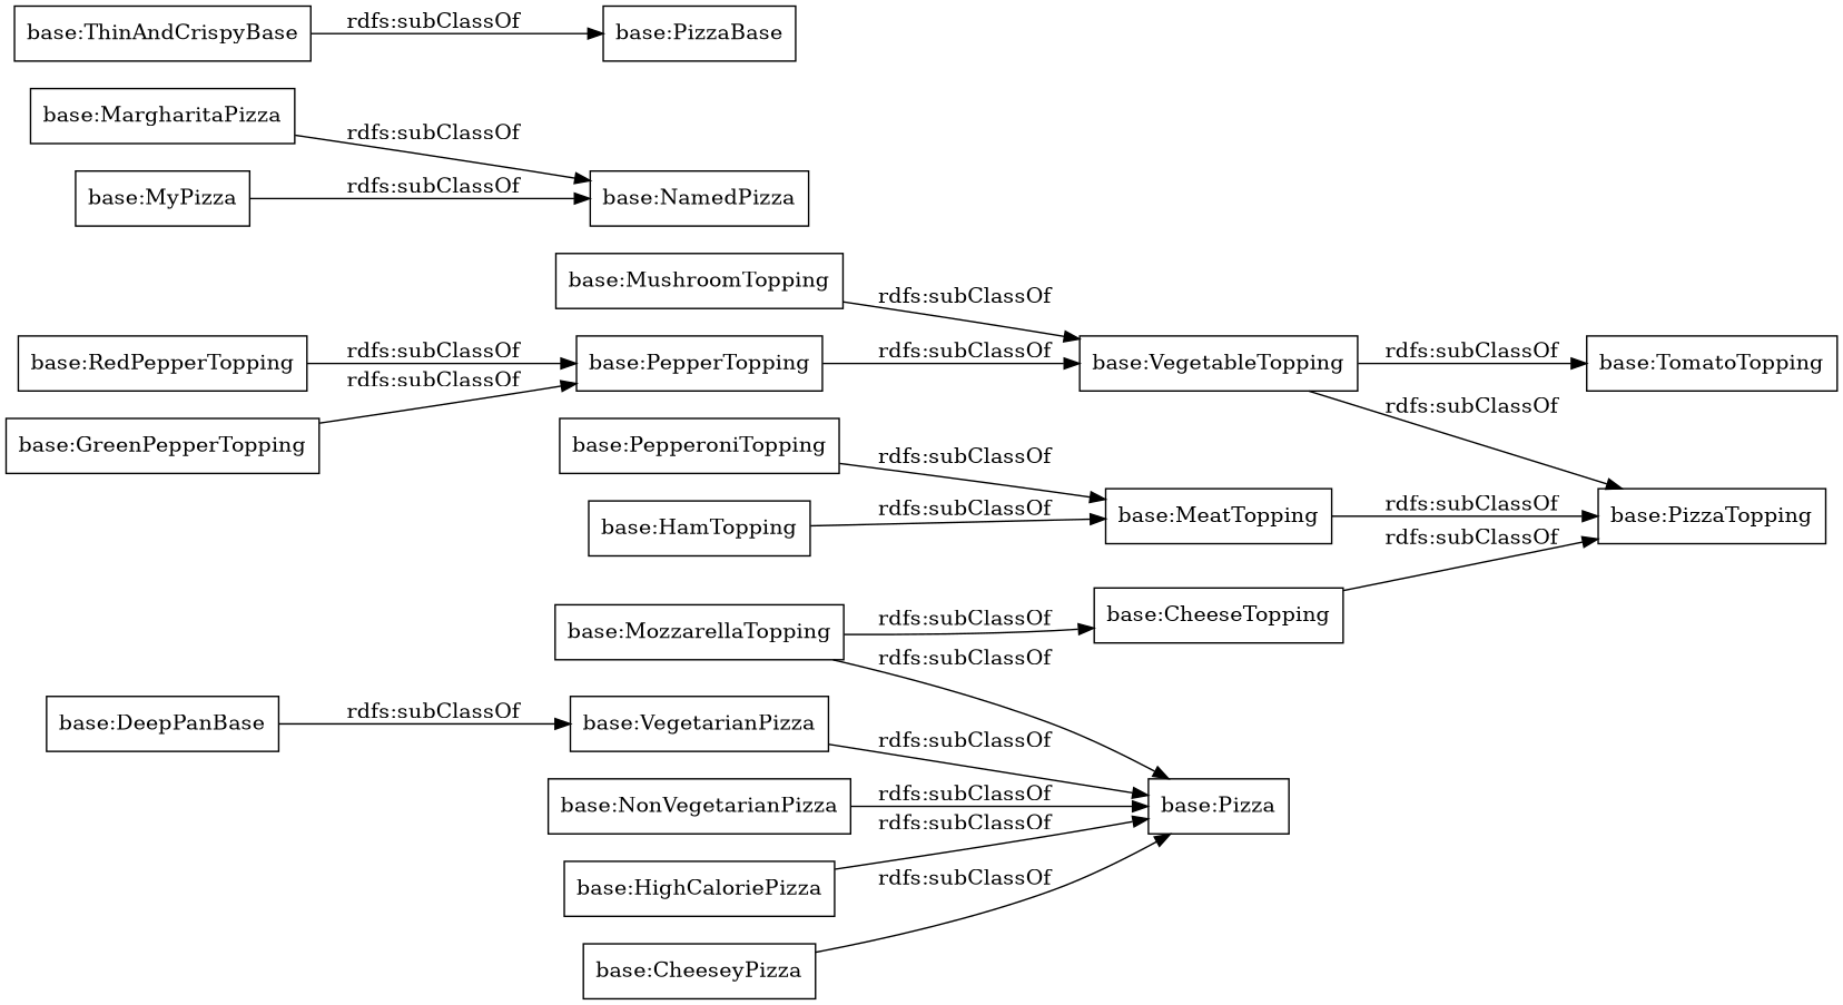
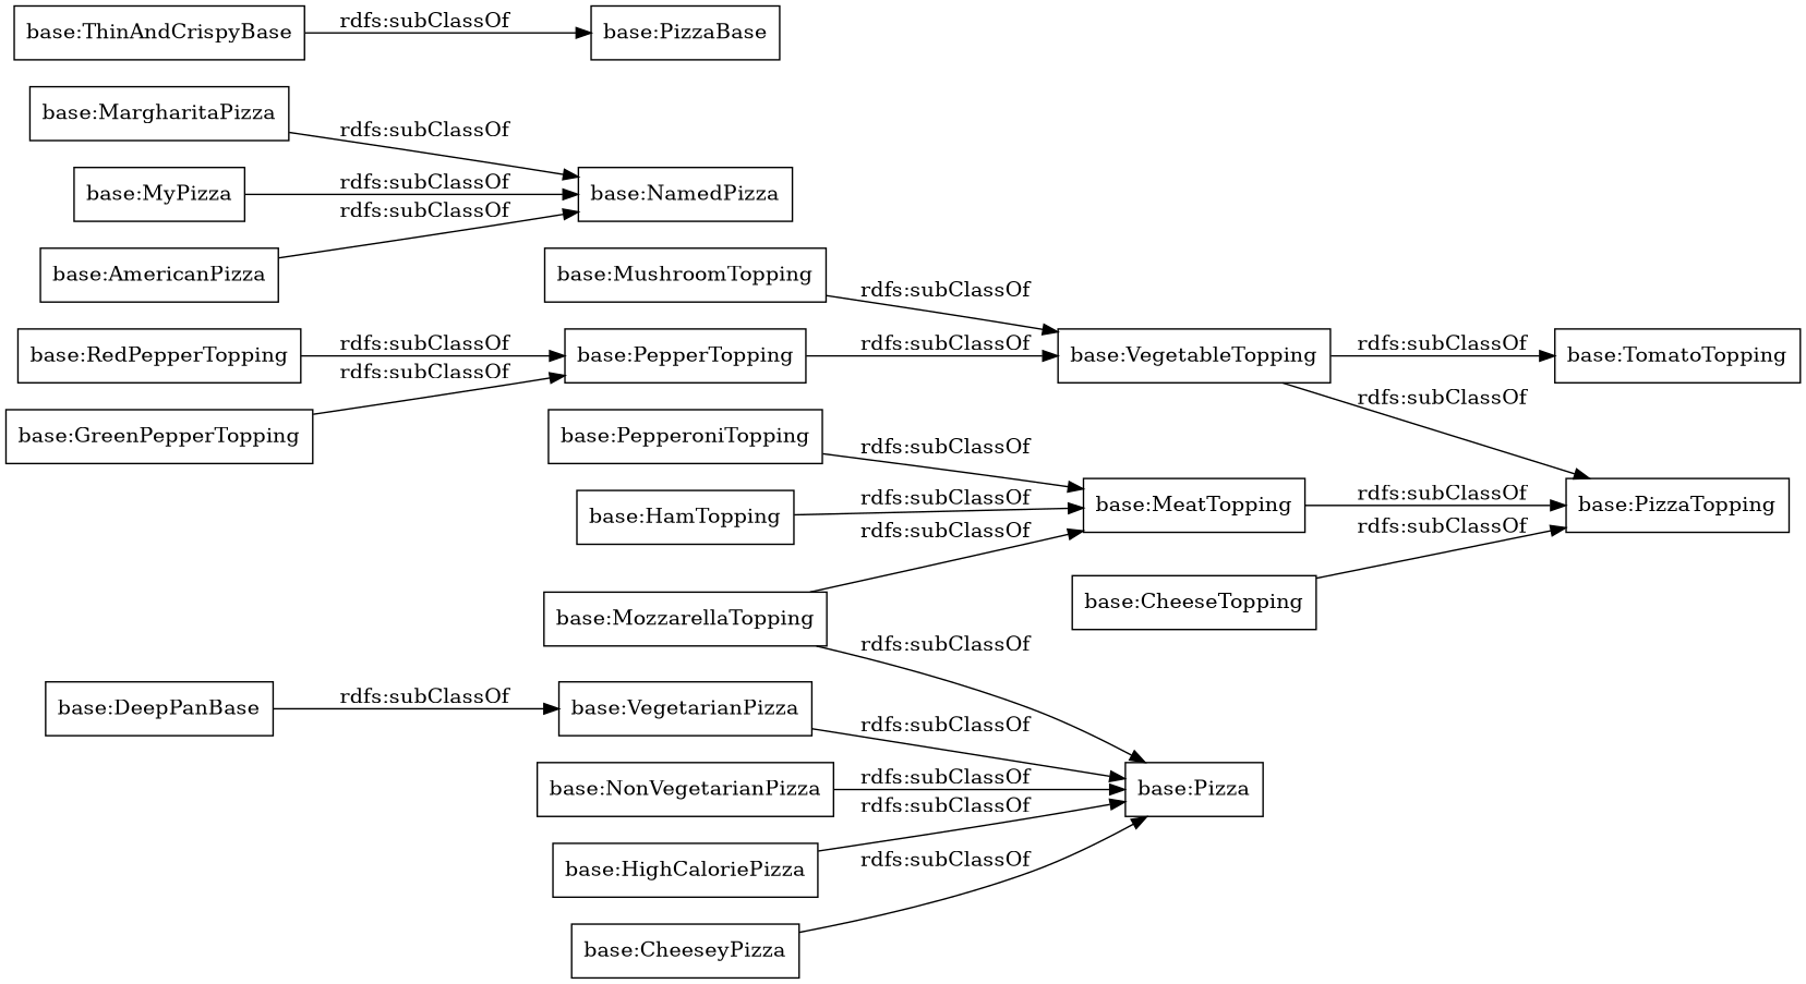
  digraph {
    fontname="DejaVu Serif"
    rankdir=LR
    node [color=black fontname="DejaVu Serif" shape=rectangle]
    edge [fontname="DejaVu Serif"]
    "base:PepperTopping"
    "base:VegetableTopping"
    "base:TomatoTopping"
    "base:PizzaTopping"
    "base:HighCaloriePizza"
    "base:Pizza"
    "base:GreenPepperTopping"
    "base:CheeseyPizza"
    "base:MozzarellaTopping"
    "base:CheeseTopping"
    "base:PepperoniTopping"
    "base:MeatTopping"
    "base:VegetarianPizza"
    "base:RedPepperTopping"
    "base:MargharitaPizza"
    "base:NamedPizza"
    "base:MyPizza"
    "base:NonVegetarianPizza"
+   "base:AmericanPizza"
    "base:DeepPanBase"
    "base:HamTopping"
    "base:MushroomTopping"
    "base:ThinAndCrispyBase"
    "base:PizzaBase"
    "base:PepperTopping" -> "base:VegetableTopping" [label="rdfs:subClassOf"]
    "base:VegetableTopping" -> "base:TomatoTopping" [label="rdfs:subClassOf"]
    "base:VegetableTopping" -> "base:PizzaTopping" [label="rdfs:subClassOf"]
    "base:HighCaloriePizza" -> "base:Pizza" [label="rdfs:subClassOf"]
    "base:GreenPepperTopping" -> "base:PepperTopping" [label="rdfs:subClassOf"]
    "base:CheeseyPizza" -> "base:Pizza" [label="rdfs:subClassOf"]
    "base:MozzarellaTopping" -> "base:Pizza" [label="rdfs:subClassOf"]
-   "base:MozzarellaTopping" -> "base:CheeseTopping" [label="rdfs:subClassOf"]
+   "base:MozzarellaTopping" -> "base:MeatTopping" [label="rdfs:subClassOf"]
    "base:CheeseTopping" -> "base:PizzaTopping" [label="rdfs:subClassOf"]
    "base:PepperoniTopping" -> "base:MeatTopping" [label="rdfs:subClassOf"]
    "base:MeatTopping" -> "base:PizzaTopping" [label="rdfs:subClassOf"]
    "base:VegetarianPizza" -> "base:Pizza" [label="rdfs:subClassOf"]
    "base:RedPepperTopping" -> "base:PepperTopping" [label="rdfs:subClassOf"]
    "base:MargharitaPizza" -> "base:NamedPizza" [label="rdfs:subClassOf"]
    "base:MyPizza" -> "base:NamedPizza" [label="rdfs:subClassOf"]
    "base:NonVegetarianPizza" -> "base:Pizza" [label="rdfs:subClassOf"]
+   "base:AmericanPizza" -> "base:NamedPizza" [label="rdfs:subClassOf"]
    "base:DeepPanBase" -> "base:VegetarianPizza" [label="rdfs:subClassOf"]
    "base:HamTopping" -> "base:MeatTopping" [label="rdfs:subClassOf"]
    "base:MushroomTopping" -> "base:VegetableTopping" [label="rdfs:subClassOf"]
    "base:ThinAndCrispyBase" -> "base:PizzaBase" [label="rdfs:subClassOf"]
  }
